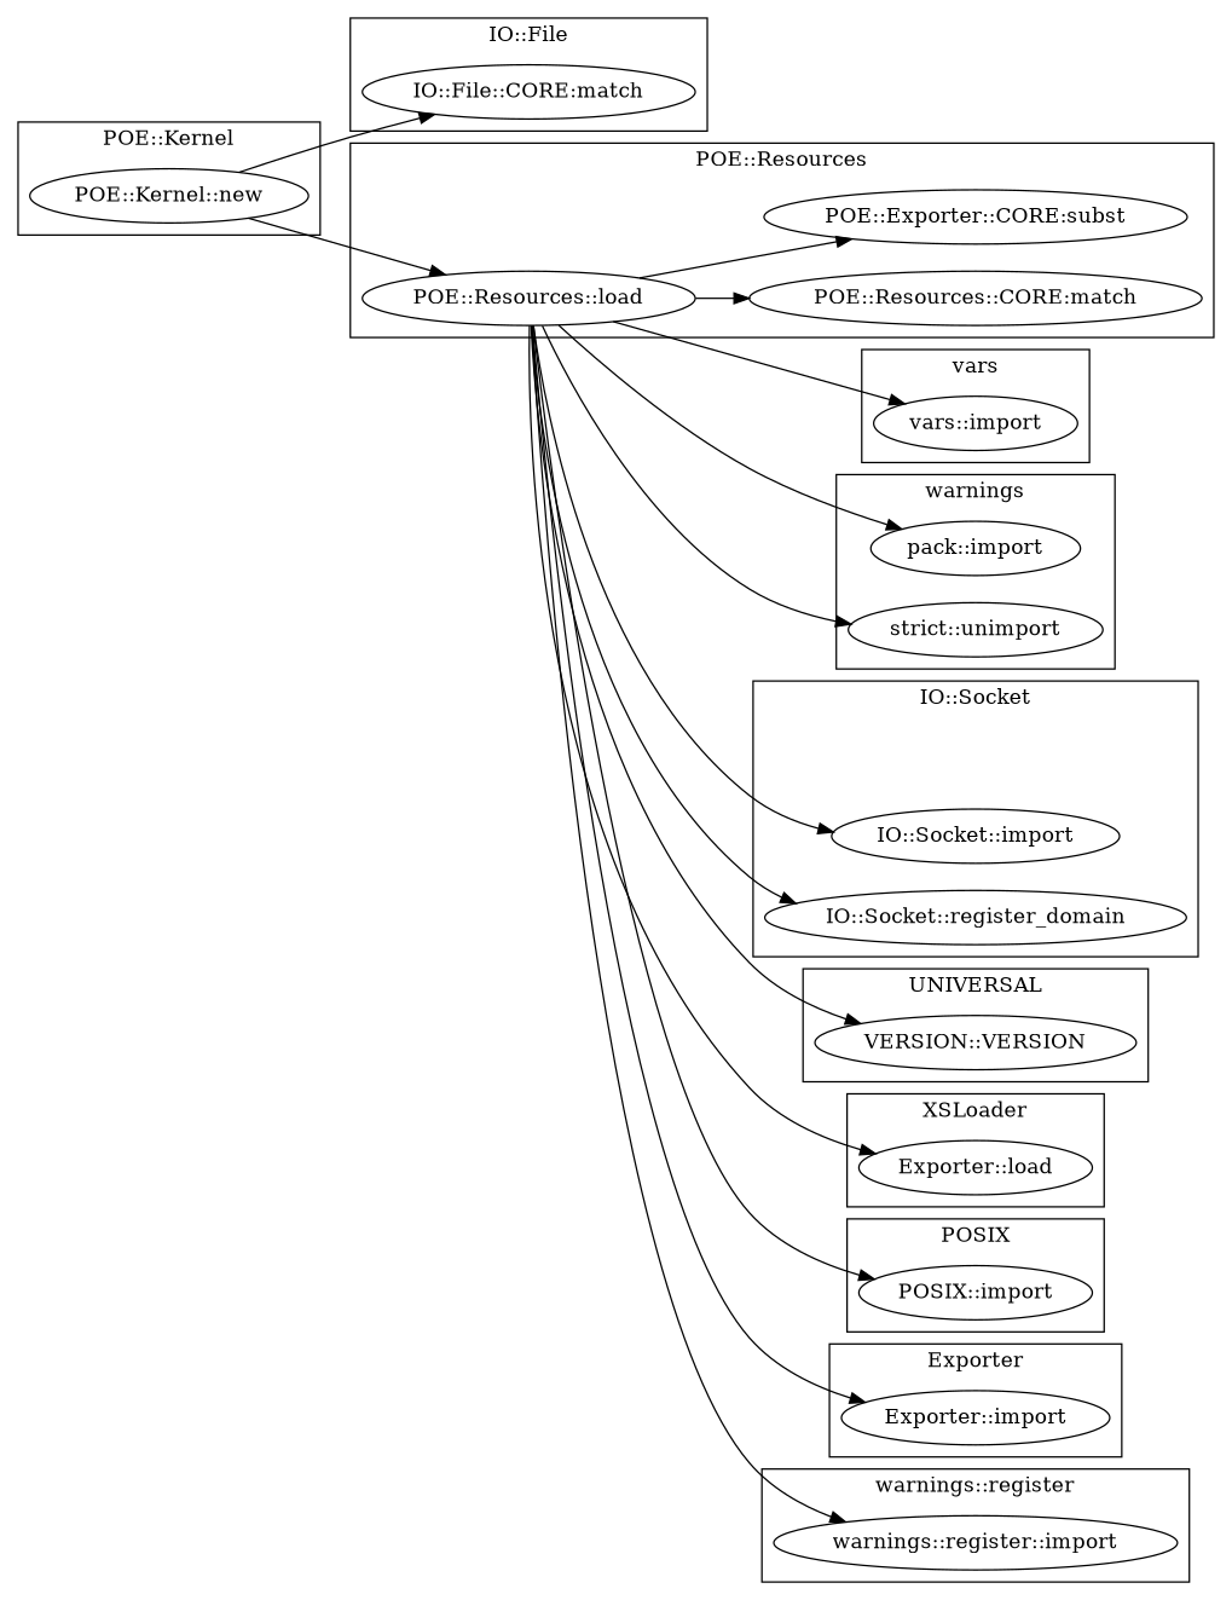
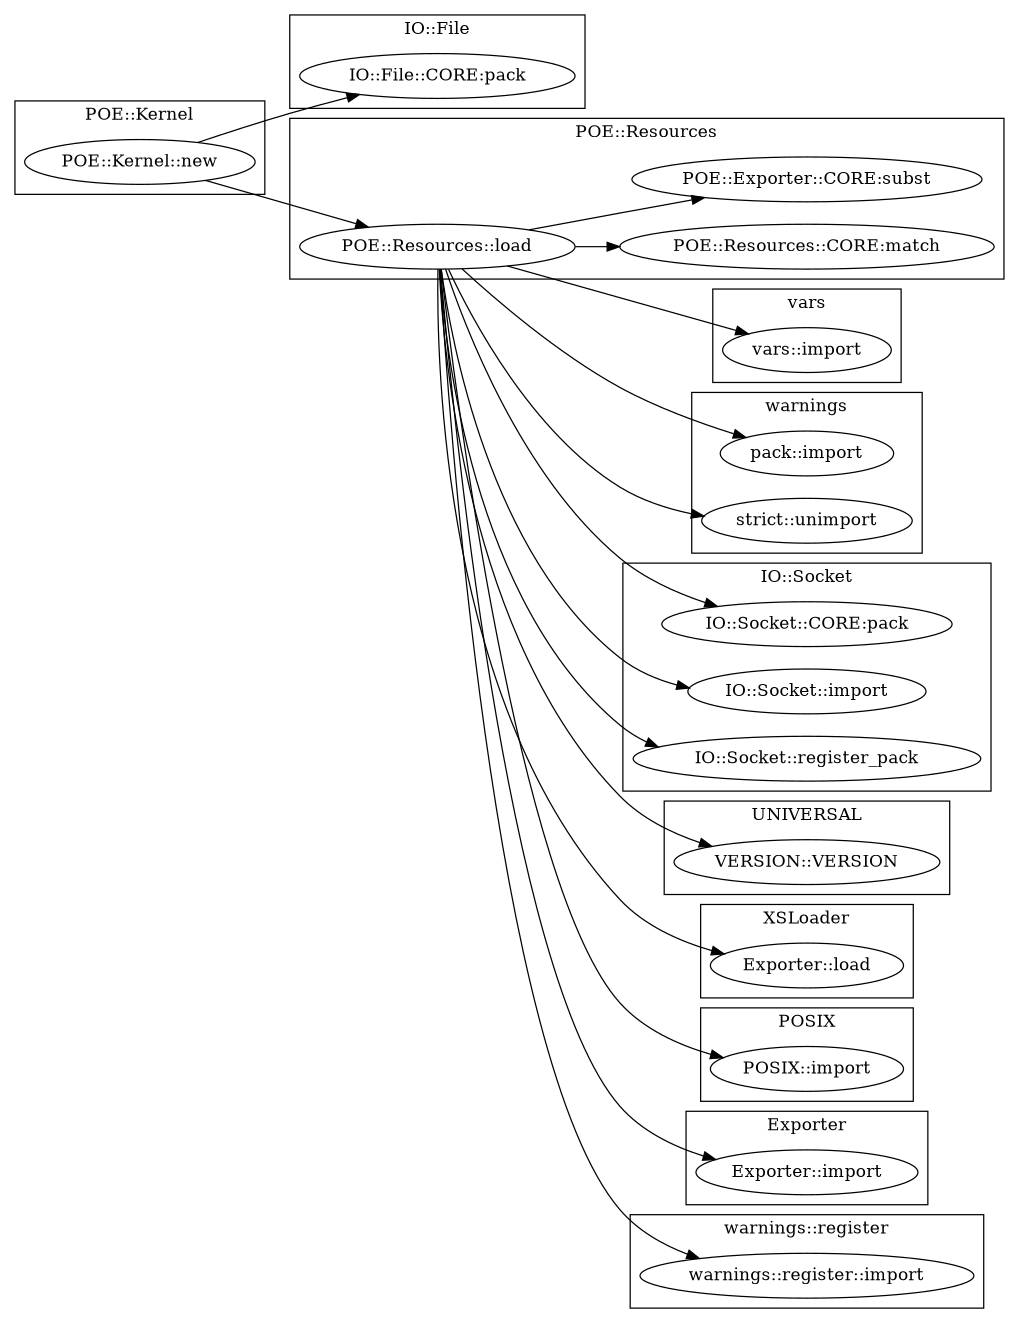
  digraph {
    rankdir=LR
    "POE::Kernel::new"
-   "IO::File::CORE:match"
+   "IO::File::CORE:match" [label="IO::File::CORE:pack"]
    "vars::import"
    n4 [label="pack::import"]
    "strict::unimport"
+   "IO::Socket::CORE:pack"
    "IO::Socket::import"
-   "IO::Socket::register_domain"
+   "IO::Socket::register_domain" [label="IO::Socket::register_pack"]
    n9 [label="VERSION::VERSION"]
    n10 [label="Exporter::load"]
    "POSIX::import"
    "POE::Resources::CORE:match"
    "POE::Resources::load"
    n14 [label="POE::Exporter::CORE:subst"]
    "Exporter::import"
    "warnings::register::import"
    subgraph cluster_1 {
      label="POE::Kernel"
      "POE::Kernel::new"
    }
    subgraph cluster_2 {
      label="IO::File"
      "IO::File::CORE:match"
    }
    subgraph cluster_3 {
      label=vars
      "vars::import"
    }
    subgraph cluster_4 {
      label=warnings
      n4
      "strict::unimport"
    }
    subgraph cluster_5 {
      label="IO::Socket"
+     "IO::Socket::CORE:pack"
      "IO::Socket::import"
      "IO::Socket::register_domain"
    }
    subgraph cluster_6 {
      label=UNIVERSAL
      n9
    }
    subgraph cluster_7 {
      label=XSLoader
      n10
    }
    subgraph cluster_8 {
      label=POSIX
      "POSIX::import"
    }
    subgraph cluster_9 {
      label="POE::Resources"
      "POE::Resources::CORE:match"
      "POE::Resources::load"
      n14
    }
    subgraph cluster_10 {
      label=Exporter
      "Exporter::import"
    }
    subgraph cluster_11 {
      label="warnings::register"
      "warnings::register::import"
    }
    "POE::Kernel::new" -> "IO::File::CORE:match"
    "POE::Kernel::new" -> "POE::Resources::load"
    "POE::Resources::load" -> "vars::import"
    "POE::Resources::load" -> n4
    "POE::Resources::load" -> "strict::unimport"
+   "POE::Resources::load" -> "IO::Socket::CORE:pack"
    "POE::Resources::load" -> "IO::Socket::import"
    "POE::Resources::load" -> "IO::Socket::register_domain"
    "POE::Resources::load" -> n9
    "POE::Resources::load" -> n10
    "POE::Resources::load" -> "POSIX::import"
    "POE::Resources::load" -> "POE::Resources::CORE:match"
    "POE::Resources::load" -> n14
    "POE::Resources::load" -> "Exporter::import"
    "POE::Resources::load" -> "warnings::register::import"
  }
